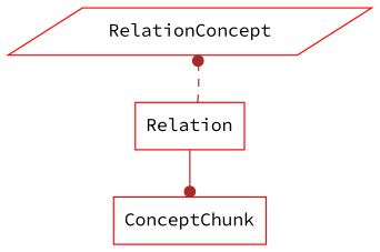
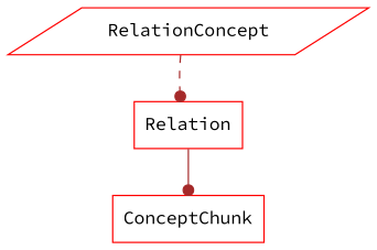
  digraph {
    fontname="Source Code Pro"
    node [color=red fontname="Source Code Pro" shape=box]
    edge [arrowhead=dot color=brown fontname="Source Code Pro"]
    n1 [label=RelationConcept shape=parallelogram]
    Relation
    ConceptChunk
-   Relation -> n1 [style=dashed]
+   n1 -> Relation [style=dashed]
    Relation -> ConceptChunk [style=solid]
  }
